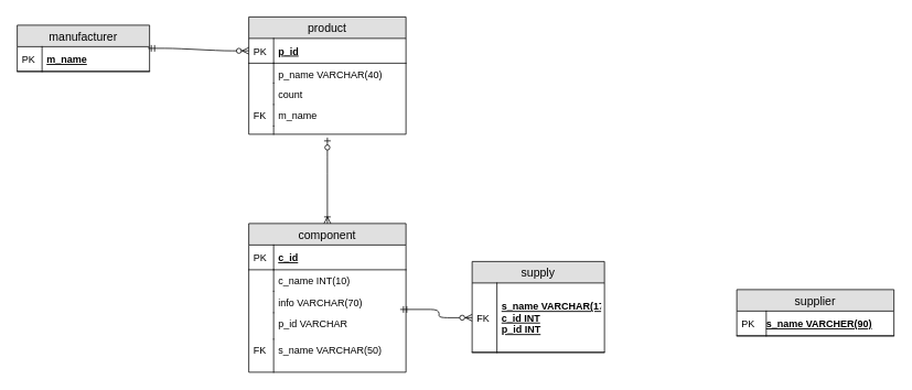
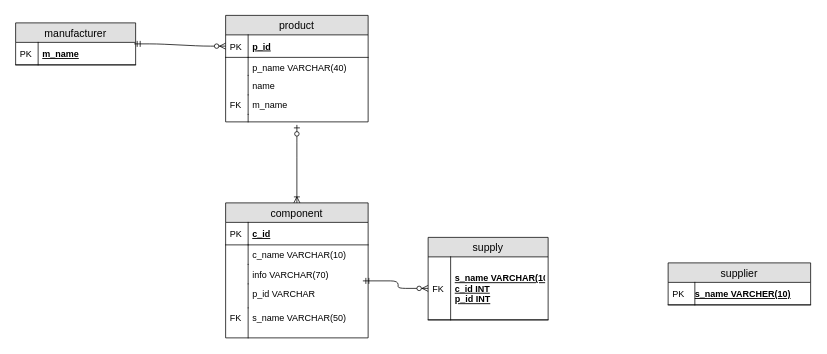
  <mxCell id="0" />
  <mxCell id="1" parent="0" />
  <mxCell id="2" value="manufacturer" style="swimlane;fontStyle=0;childLayout=stackLayout;horizontal=1;startSize=26;fillColor=#e0e0e0;horizontalStack=0;resizeParent=1;resizeParentMax=0;resizeLast=0;collapsible=1;marginBottom=0;swimlaneFillColor=#ffffff;align=center;fontSize=14;" vertex="1" parent="1"><mxGeometry x="20" y="30" width="160" height="56" as="geometry" /></mxCell>
  <mxCell id="3" value="m_name" style="shape=partialRectangle;top=0;left=0;right=0;bottom=1;align=left;verticalAlign=middle;fillColor=none;spacingLeft=34;spacingRight=4;overflow=hidden;rotatable=0;points=[[0,0.5],[1,0.5]];portConstraint=eastwest;dropTarget=0;fontStyle=5;fontSize=12;" vertex="1" parent="2"><mxGeometry y="26" width="160" height="30" as="geometry" /></mxCell>
  <mxCell id="4" value="PK" style="shape=partialRectangle;top=0;left=0;bottom=0;fillColor=none;align=left;verticalAlign=middle;spacingLeft=4;spacingRight=4;overflow=hidden;rotatable=0;points=[];portConstraint=eastwest;part=1;fontSize=12;" vertex="1" connectable="0" parent="3"><mxGeometry width="30" height="30" as="geometry" /></mxCell>
  <mxCell id="5" value="product" style="swimlane;fontStyle=0;childLayout=stackLayout;horizontal=1;startSize=26;fillColor=#e0e0e0;horizontalStack=0;resizeParent=1;resizeParentMax=0;resizeLast=0;collapsible=1;marginBottom=0;swimlaneFillColor=#ffffff;align=center;fontSize=14;" vertex="1" parent="1"><mxGeometry x="300" y="20" width="190" height="142" as="geometry" /></mxCell>
  <mxCell id="6" value="p_id" style="shape=partialRectangle;top=0;left=0;right=0;bottom=1;align=left;verticalAlign=middle;fillColor=none;spacingLeft=34;spacingRight=4;overflow=hidden;rotatable=0;points=[[0,0.5],[1,0.5]];portConstraint=eastwest;dropTarget=0;fontStyle=5;fontSize=12;" vertex="1" parent="5"><mxGeometry y="26" width="190" height="30" as="geometry" /></mxCell>
  <mxCell id="7" value="PK" style="shape=partialRectangle;top=0;left=0;bottom=0;fillColor=none;align=left;verticalAlign=middle;spacingLeft=4;spacingRight=4;overflow=hidden;rotatable=0;points=[];portConstraint=eastwest;part=1;fontSize=12;" vertex="1" connectable="0" parent="6"><mxGeometry width="30" height="30" as="geometry" /></mxCell>
  <mxCell id="8" value="p_name VARCHAR(40)" style="shape=partialRectangle;top=0;left=0;right=0;bottom=0;align=left;verticalAlign=top;fillColor=none;spacingLeft=34;spacingRight=4;overflow=hidden;rotatable=0;points=[[0,0.5],[1,0.5]];portConstraint=eastwest;dropTarget=0;fontSize=12;" vertex="1" parent="5"><mxGeometry y="56" width="190" height="24" as="geometry" /></mxCell>
  <mxCell id="9" value="" style="shape=partialRectangle;top=0;left=0;bottom=0;fillColor=none;align=left;verticalAlign=top;spacingLeft=4;spacingRight=4;overflow=hidden;rotatable=0;points=[];portConstraint=eastwest;part=1;fontSize=12;" vertex="1" connectable="0" parent="8"><mxGeometry width="30" height="24" as="geometry" /></mxCell>
- <mxCell id="10" value="count" style="shape=partialRectangle;top=0;left=0;right=0;bottom=0;align=left;verticalAlign=top;fillColor=none;spacingLeft=34;spacingRight=4;overflow=hidden;rotatable=0;points=[[0,0.5],[1,0.5]];portConstraint=eastwest;dropTarget=0;fontSize=12;" vertex="1" parent="5"><mxGeometry y="80" width="190" height="26" as="geometry" /></mxCell>
+ <mxCell id="10" value="name" style="shape=partialRectangle;top=0;left=0;right=0;bottom=0;align=left;verticalAlign=top;fillColor=none;spacingLeft=34;spacingRight=4;overflow=hidden;rotatable=0;points=[[0,0.5],[1,0.5]];portConstraint=eastwest;dropTarget=0;fontSize=12;" vertex="1" parent="5"><mxGeometry y="80" width="190" height="26" as="geometry" /></mxCell>
  <mxCell id="11" value="" style="shape=partialRectangle;top=0;left=0;bottom=0;fillColor=none;align=left;verticalAlign=top;spacingLeft=4;spacingRight=4;overflow=hidden;rotatable=0;points=[];portConstraint=eastwest;part=1;fontSize=12;" vertex="1" connectable="0" parent="10"><mxGeometry width="30" height="26" as="geometry" /></mxCell>
  <mxCell id="12" value="m_name" style="shape=partialRectangle;top=0;left=0;right=0;bottom=0;align=left;verticalAlign=top;fillColor=none;spacingLeft=34;spacingRight=4;overflow=hidden;rotatable=0;points=[[0,0.5],[1,0.5]];portConstraint=eastwest;dropTarget=0;fontSize=12;" vertex="1" parent="5"><mxGeometry y="106" width="190" height="26" as="geometry" /></mxCell>
  <mxCell id="13" value="FK" style="shape=partialRectangle;top=0;left=0;bottom=0;fillColor=none;align=left;verticalAlign=top;spacingLeft=4;spacingRight=4;overflow=hidden;rotatable=0;points=[];portConstraint=eastwest;part=1;fontSize=12;" vertex="1" connectable="0" parent="12"><mxGeometry width="30" height="26" as="geometry" /></mxCell>
  <mxCell id="14" value="" style="shape=partialRectangle;top=0;left=0;right=0;bottom=0;align=left;verticalAlign=top;fillColor=none;spacingLeft=34;spacingRight=4;overflow=hidden;rotatable=0;points=[[0,0.5],[1,0.5]];portConstraint=eastwest;dropTarget=0;fontSize=12;" vertex="1" parent="5"><mxGeometry y="132" width="190" height="10" as="geometry" /></mxCell>
  <mxCell id="15" value="" style="shape=partialRectangle;top=0;left=0;bottom=0;fillColor=none;align=left;verticalAlign=top;spacingLeft=4;spacingRight=4;overflow=hidden;rotatable=0;points=[];portConstraint=eastwest;part=1;fontSize=12;" vertex="1" connectable="0" parent="14"><mxGeometry width="30" height="10" as="geometry" /></mxCell>
  <mxCell id="16" value="component" style="swimlane;fontStyle=0;childLayout=stackLayout;horizontal=1;startSize=26;fillColor=#e0e0e0;horizontalStack=0;resizeParent=1;resizeParentMax=0;resizeLast=0;collapsible=1;marginBottom=0;swimlaneFillColor=#ffffff;align=center;fontSize=14;" vertex="1" parent="1"><mxGeometry x="300" y="270" width="190" height="180" as="geometry" /></mxCell>
  <mxCell id="17" value="c_id" style="shape=partialRectangle;top=0;left=0;right=0;bottom=1;align=left;verticalAlign=middle;fillColor=none;spacingLeft=34;spacingRight=4;overflow=hidden;rotatable=0;points=[[0,0.5],[1,0.5]];portConstraint=eastwest;dropTarget=0;fontStyle=5;fontSize=12;" vertex="1" parent="16"><mxGeometry y="26" width="190" height="30" as="geometry" /></mxCell>
  <mxCell id="18" value="PK" style="shape=partialRectangle;top=0;left=0;bottom=0;fillColor=none;align=left;verticalAlign=middle;spacingLeft=4;spacingRight=4;overflow=hidden;rotatable=0;points=[];portConstraint=eastwest;part=1;fontSize=12;" vertex="1" connectable="0" parent="17"><mxGeometry width="30" height="30" as="geometry" /></mxCell>
- <mxCell id="19" value="c_name INT(10)" style="shape=partialRectangle;top=0;left=0;right=0;bottom=0;align=left;verticalAlign=top;fillColor=none;spacingLeft=34;spacingRight=4;overflow=hidden;rotatable=0;points=[[0,0.5],[1,0.5]];portConstraint=eastwest;dropTarget=0;fontSize=12;" vertex="1" parent="16"><mxGeometry y="56" width="190" height="26" as="geometry" /></mxCell>
+ <mxCell id="19" value="c_name VARCHAR(10)" style="shape=partialRectangle;top=0;left=0;right=0;bottom=0;align=left;verticalAlign=top;fillColor=none;spacingLeft=34;spacingRight=4;overflow=hidden;rotatable=0;points=[[0,0.5],[1,0.5]];portConstraint=eastwest;dropTarget=0;fontSize=12;" vertex="1" parent="16"><mxGeometry y="56" width="190" height="26" as="geometry" /></mxCell>
  <mxCell id="20" value="" style="shape=partialRectangle;top=0;left=0;bottom=0;fillColor=none;align=left;verticalAlign=top;spacingLeft=4;spacingRight=4;overflow=hidden;rotatable=0;points=[];portConstraint=eastwest;part=1;fontSize=12;" vertex="1" connectable="0" parent="19"><mxGeometry width="30" height="26" as="geometry" /></mxCell>
  <mxCell id="21" value="info VARCHAR(70)" style="shape=partialRectangle;top=0;left=0;right=0;bottom=0;align=left;verticalAlign=top;fillColor=none;spacingLeft=34;spacingRight=4;overflow=hidden;rotatable=0;points=[[0,0.5],[1,0.5]];portConstraint=eastwest;dropTarget=0;fontSize=12;" vertex="1" parent="16"><mxGeometry y="82" width="190" height="26" as="geometry" /></mxCell>
  <mxCell id="22" value="" style="shape=partialRectangle;top=0;left=0;bottom=0;fillColor=none;align=left;verticalAlign=top;spacingLeft=4;spacingRight=4;overflow=hidden;rotatable=0;points=[];portConstraint=eastwest;part=1;fontSize=12;" vertex="1" connectable="0" parent="21"><mxGeometry width="30" height="26" as="geometry" /></mxCell>
  <mxCell id="23" value="p_id VARCHAR " style="shape=partialRectangle;top=0;left=0;right=0;bottom=0;align=left;verticalAlign=top;fillColor=none;spacingLeft=34;spacingRight=4;overflow=hidden;rotatable=0;points=[[0,0.5],[1,0.5]];portConstraint=eastwest;dropTarget=0;fontSize=12;" vertex="1" parent="16"><mxGeometry y="108" width="190" height="32" as="geometry" /></mxCell>
  <mxCell id="24" value="" style="shape=partialRectangle;top=0;left=0;bottom=0;fillColor=none;align=left;verticalAlign=top;spacingLeft=4;spacingRight=4;overflow=hidden;rotatable=0;points=[];portConstraint=eastwest;part=1;fontSize=12;" vertex="1" connectable="0" parent="23"><mxGeometry width="30" height="32" as="geometry" /></mxCell>
  <mxCell id="25" value="s_name VARCHAR(50)" style="shape=partialRectangle;top=0;left=0;right=0;bottom=0;align=left;verticalAlign=top;fillColor=none;spacingLeft=34;spacingRight=4;overflow=hidden;rotatable=0;points=[[0,0.5],[1,0.5]];portConstraint=eastwest;dropTarget=0;fontSize=12;" vertex="1" parent="16"><mxGeometry y="140" width="190" height="40" as="geometry" /></mxCell>
  <mxCell id="26" value="FK" style="shape=partialRectangle;top=0;left=0;bottom=0;fillColor=none;align=left;verticalAlign=top;spacingLeft=4;spacingRight=4;overflow=hidden;rotatable=0;points=[];portConstraint=eastwest;part=1;fontSize=12;" vertex="1" connectable="0" parent="25"><mxGeometry width="30" height="40" as="geometry" /></mxCell>
  <mxCell id="27" value="supplier" style="swimlane;fontStyle=0;childLayout=stackLayout;horizontal=1;startSize=26;fillColor=#e0e0e0;horizontalStack=0;resizeParent=1;resizeParentMax=0;resizeLast=0;collapsible=1;marginBottom=0;swimlaneFillColor=#ffffff;align=center;fontSize=14;" vertex="1" parent="1"><mxGeometry x="890" y="350" width="190" height="56" as="geometry" /></mxCell>
- <mxCell id="28" value="s_name VARCHER(90)" style="shape=partialRectangle;top=0;left=0;right=0;bottom=1;align=left;verticalAlign=middle;fillColor=none;spacingLeft=34;spacingRight=4;overflow=hidden;rotatable=0;points=[[0,0.5],[1,0.5]];portConstraint=eastwest;dropTarget=0;fontStyle=5;fontSize=12;" vertex="1" parent="27"><mxGeometry y="26" width="190" height="30" as="geometry" /></mxCell>
+ <mxCell id="28" value="s_name VARCHER(10)" style="shape=partialRectangle;top=0;left=0;right=0;bottom=1;align=left;verticalAlign=middle;fillColor=none;spacingLeft=34;spacingRight=4;overflow=hidden;rotatable=0;points=[[0,0.5],[1,0.5]];portConstraint=eastwest;dropTarget=0;fontStyle=5;fontSize=12;" vertex="1" parent="27"><mxGeometry y="26" width="190" height="30" as="geometry" /></mxCell>
  <mxCell id="29" value="PK" style="shape=partialRectangle;top=0;left=0;bottom=0;fillColor=none;align=left;verticalAlign=middle;spacingLeft=4;spacingRight=4;overflow=hidden;rotatable=0;points=[];portConstraint=eastwest;part=1;fontSize=12;" vertex="1" connectable="0" parent="28"><mxGeometry width="35.625" height="30" as="geometry" /></mxCell>
  <mxCell id="30" value="supply" style="swimlane;fontStyle=0;childLayout=stackLayout;horizontal=1;startSize=26;fillColor=#e0e0e0;horizontalStack=0;resizeParent=1;resizeParentMax=0;resizeLast=0;collapsible=1;marginBottom=0;swimlaneFillColor=#ffffff;align=center;fontSize=14;" vertex="1" parent="1"><mxGeometry x="570" y="316" width="160" height="110" as="geometry" /></mxCell>
- <mxCell id="31" value="s_name VARCHAR(17)&#10;c_id INT&#10;p_id INT" style="shape=partialRectangle;top=0;left=0;right=0;bottom=1;align=left;verticalAlign=middle;fillColor=none;spacingLeft=34;spacingRight=4;overflow=hidden;rotatable=0;points=[[0,0.5],[1,0.5]];portConstraint=eastwest;dropTarget=0;fontStyle=5;fontSize=12;" vertex="1" parent="30"><mxGeometry y="26" width="160" height="84" as="geometry" /></mxCell>
+ <mxCell id="31" value="s_name VARCHAR(10)&#10;c_id INT&#10;p_id INT" style="shape=partialRectangle;top=0;left=0;right=0;bottom=1;align=left;verticalAlign=middle;fillColor=none;spacingLeft=34;spacingRight=4;overflow=hidden;rotatable=0;points=[[0,0.5],[1,0.5]];portConstraint=eastwest;dropTarget=0;fontStyle=5;fontSize=12;" vertex="1" parent="30"><mxGeometry y="26" width="160" height="84" as="geometry" /></mxCell>
  <mxCell id="32" value="FK" style="shape=partialRectangle;top=0;left=0;bottom=0;fillColor=none;align=left;verticalAlign=middle;spacingLeft=4;spacingRight=4;overflow=hidden;rotatable=0;points=[];portConstraint=eastwest;part=1;fontSize=12;" vertex="1" connectable="0" parent="31"><mxGeometry width="30" height="84" as="geometry" /></mxCell>
  <mxCell id="33" value="" style="edgeStyle=entityRelationEdgeStyle;fontSize=12;html=1;endArrow=ERzeroToMany;startArrow=ERmandOne;entryX=0;entryY=0.5;entryDx=0;entryDy=0;exitX=0.988;exitY=0.067;exitDx=0;exitDy=0;exitPerimeter=0;" edge="1" parent="1" source="3" target="6"><mxGeometry width="100" height="100" relative="1" as="geometry"><mxPoint x="20" y="580" as="sourcePoint" /><mxPoint x="120" y="480" as="targetPoint" /></mxGeometry></mxCell>
  <mxCell id="34" value="" style="fontSize=12;html=1;endArrow=ERoneToMany;startArrow=ERzeroToOne;entryX=0.5;entryY=0;entryDx=0;entryDy=0;" edge="1" parent="1" target="16"><mxGeometry width="100" height="100" relative="1" as="geometry"><mxPoint x="395" y="166" as="sourcePoint" /><mxPoint x="120" y="480" as="targetPoint" /><Array as="points"><mxPoint x="395" y="200" /></Array></mxGeometry></mxCell>
  <mxCell id="35" value="" style="edgeStyle=orthogonalEdgeStyle;fontSize=12;html=1;endArrow=ERzeroToMany;startArrow=ERmandOne;entryX=0;entryY=0.5;entryDx=0;entryDy=0;exitX=0.963;exitY=-0.125;exitDx=0;exitDy=0;exitPerimeter=0;" edge="1" parent="1" source="23" target="31"><mxGeometry width="100" height="100" relative="1" as="geometry"><mxPoint x="10" y="720" as="sourcePoint" /><mxPoint x="110" y="620" as="targetPoint" /></mxGeometry></mxCell>
